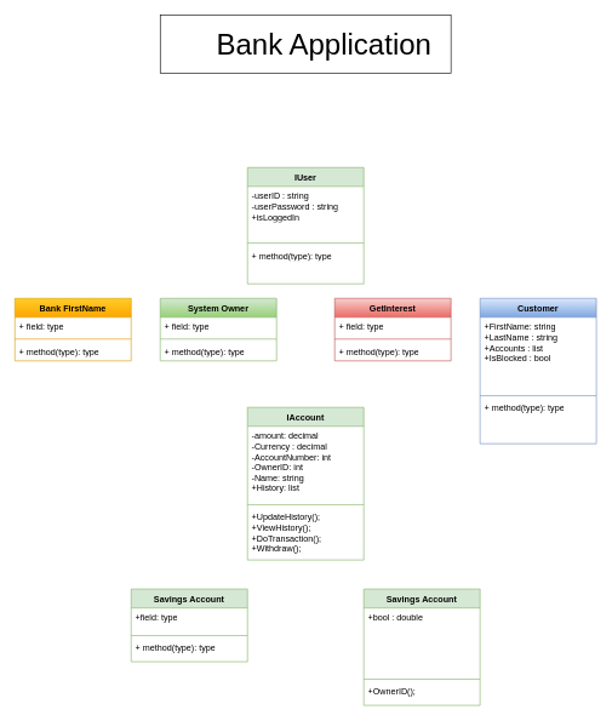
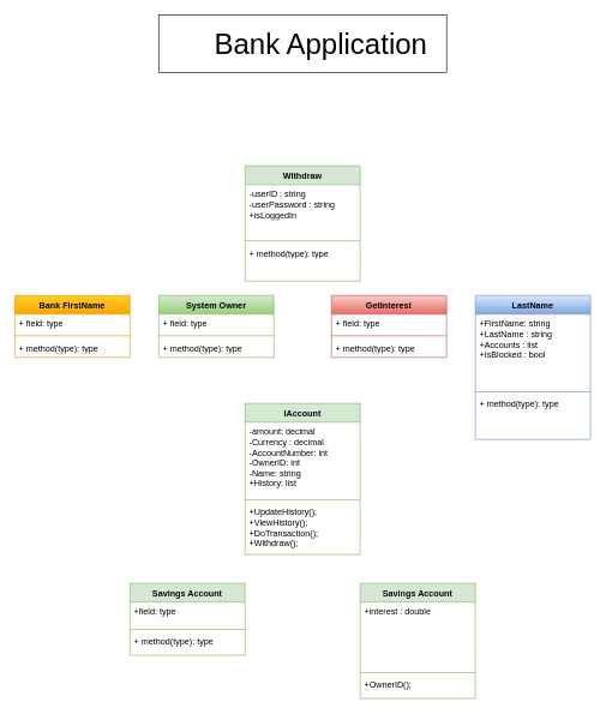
  <mxCell id="0" />
  <mxCell id="1" parent="0" />
- <mxCell id="2" value="IUser" style="swimlane;fontStyle=1;align=center;verticalAlign=top;childLayout=stackLayout;horizontal=1;startSize=26;horizontalStack=0;resizeParent=1;resizeParentMax=0;resizeLast=0;collapsible=1;marginBottom=0;whiteSpace=wrap;html=1;fillColor=#d5e8d4;strokeColor=#82b366;" parent="1" vertex="1"><mxGeometry x="340" y="230" width="160" height="160" as="geometry" /></mxCell>
+ <mxCell id="2" value="Withdraw" style="swimlane;fontStyle=1;align=center;verticalAlign=top;childLayout=stackLayout;horizontal=1;startSize=26;horizontalStack=0;resizeParent=1;resizeParentMax=0;resizeLast=0;collapsible=1;marginBottom=0;whiteSpace=wrap;html=1;fillColor=#d5e8d4;strokeColor=#82b366;" parent="1" vertex="1"><mxGeometry x="340" y="230" width="160" height="160" as="geometry" /></mxCell>
  <mxCell id="3" value="-userID : string&lt;div&gt;-userPassword : string&lt;/div&gt;&lt;div&gt;+isLoggedIn&lt;/div&gt;" style="text;strokeColor=none;fillColor=none;align=left;verticalAlign=top;spacingLeft=4;spacingRight=4;overflow=hidden;rotatable=0;points=[[0,0.5],[1,0.5]];portConstraint=eastwest;whiteSpace=wrap;html=1;" parent="2" vertex="1"><mxGeometry y="26" width="160" height="74" as="geometry" /></mxCell>
  <mxCell id="4" value="" style="line;strokeWidth=1;fillColor=none;align=left;verticalAlign=middle;spacingTop=-1;spacingLeft=3;spacingRight=3;rotatable=0;labelPosition=right;points=[];portConstraint=eastwest;strokeColor=inherit;" parent="2" vertex="1"><mxGeometry y="100" width="160" height="8" as="geometry" /></mxCell>
  <mxCell id="5" value="+ method(type): type" style="text;strokeColor=none;fillColor=none;align=left;verticalAlign=top;spacingLeft=4;spacingRight=4;overflow=hidden;rotatable=0;points=[[0,0.5],[1,0.5]];portConstraint=eastwest;whiteSpace=wrap;html=1;" parent="2" vertex="1"><mxGeometry y="108" width="160" height="52" as="geometry" /></mxCell>
  <mxCell id="6" value="Bank FirstName" style="swimlane;fontStyle=1;align=center;verticalAlign=top;childLayout=stackLayout;horizontal=1;startSize=26;horizontalStack=0;resizeParent=1;resizeParentMax=0;resizeLast=0;collapsible=1;marginBottom=0;whiteSpace=wrap;html=1;fillColor=#ffcd28;strokeColor=#d79b00;gradientColor=#ffa500;" vertex="1" parent="1"><mxGeometry y="410" width="160" height="86" as="geometry" x="20" /></mxCell>
  <mxCell id="7" value="+ field: type" style="text;strokeColor=none;fillColor=none;align=left;verticalAlign=top;spacingLeft=4;spacingRight=4;overflow=hidden;rotatable=0;points=[[0,0.5],[1,0.5]];portConstraint=eastwest;whiteSpace=wrap;html=1;" vertex="1" parent="6"><mxGeometry y="26" width="160" height="26" as="geometry" /></mxCell>
  <mxCell id="8" value="" style="line;strokeWidth=1;fillColor=none;align=left;verticalAlign=middle;spacingTop=-1;spacingLeft=3;spacingRight=3;rotatable=0;labelPosition=right;points=[];portConstraint=eastwest;strokeColor=inherit;" vertex="1" parent="6"><mxGeometry y="52" width="160" height="8" as="geometry" /></mxCell>
  <mxCell id="9" value="+ method(type): type" style="text;strokeColor=none;fillColor=none;align=left;verticalAlign=top;spacingLeft=4;spacingRight=4;overflow=hidden;rotatable=0;points=[[0,0.5],[1,0.5]];portConstraint=eastwest;whiteSpace=wrap;html=1;" vertex="1" parent="6"><mxGeometry y="60" width="160" height="26" as="geometry" /></mxCell>
- <mxCell id="10" value="Customer" style="swimlane;fontStyle=1;align=center;verticalAlign=top;childLayout=stackLayout;horizontal=1;startSize=26;horizontalStack=0;resizeParent=1;resizeParentMax=0;resizeLast=0;collapsible=1;marginBottom=0;whiteSpace=wrap;html=1;fillColor=#dae8fc;gradientColor=#7ea6e0;strokeColor=#6c8ebf;" vertex="1" parent="1"><mxGeometry x="660" y="410" width="160" height="200" as="geometry" /></mxCell>
+ <mxCell id="10" value="LastName" style="swimlane;fontStyle=1;align=center;verticalAlign=top;childLayout=stackLayout;horizontal=1;startSize=26;horizontalStack=0;resizeParent=1;resizeParentMax=0;resizeLast=0;collapsible=1;marginBottom=0;whiteSpace=wrap;html=1;fillColor=#dae8fc;gradientColor=#7ea6e0;strokeColor=#6c8ebf;" vertex="1" parent="1"><mxGeometry x="660" y="410" width="160" height="200" as="geometry" /></mxCell>
  <mxCell id="11" value="+FirstName: string&lt;div&gt;+LastName : string&lt;/div&gt;&lt;div&gt;+Accounts : list&lt;/div&gt;&lt;div&gt;+IsBlocked : bool&lt;/div&gt;" style="text;strokeColor=none;fillColor=none;align=left;verticalAlign=top;spacingLeft=4;spacingRight=4;overflow=hidden;rotatable=0;points=[[0,0.5],[1,0.5]];portConstraint=eastwest;whiteSpace=wrap;html=1;" vertex="1" parent="10"><mxGeometry y="26" width="160" height="104" as="geometry" /></mxCell>
  <mxCell id="12" value="" style="line;strokeWidth=1;fillColor=none;align=left;verticalAlign=middle;spacingTop=-1;spacingLeft=3;spacingRight=3;rotatable=0;labelPosition=right;points=[];portConstraint=eastwest;strokeColor=inherit;" vertex="1" parent="10"><mxGeometry y="130" width="160" height="8" as="geometry" /></mxCell>
  <mxCell id="13" value="+ method(type): type" style="text;strokeColor=none;fillColor=none;align=left;verticalAlign=top;spacingLeft=4;spacingRight=4;overflow=hidden;rotatable=0;points=[[0,0.5],[1,0.5]];portConstraint=eastwest;whiteSpace=wrap;html=1;" vertex="1" parent="10"><mxGeometry y="138" width="160" height="62" as="geometry" /></mxCell>
  <mxCell id="14" value="System Owner" style="swimlane;fontStyle=1;align=center;verticalAlign=top;childLayout=stackLayout;horizontal=1;startSize=26;horizontalStack=0;resizeParent=1;resizeParentMax=0;resizeLast=0;collapsible=1;marginBottom=0;whiteSpace=wrap;html=1;fillColor=#d5e8d4;strokeColor=#82b366;gradientColor=#97d077;" vertex="1" parent="1"><mxGeometry x="220" y="410" width="160" height="86" as="geometry" /></mxCell>
  <mxCell id="15" value="+ field: type" style="text;strokeColor=none;fillColor=none;align=left;verticalAlign=top;spacingLeft=4;spacingRight=4;overflow=hidden;rotatable=0;points=[[0,0.5],[1,0.5]];portConstraint=eastwest;whiteSpace=wrap;html=1;" vertex="1" parent="14"><mxGeometry y="26" width="160" height="26" as="geometry" /></mxCell>
  <mxCell id="16" value="" style="line;strokeWidth=1;fillColor=none;align=left;verticalAlign=middle;spacingTop=-1;spacingLeft=3;spacingRight=3;rotatable=0;labelPosition=right;points=[];portConstraint=eastwest;strokeColor=inherit;" vertex="1" parent="14"><mxGeometry y="52" width="160" height="8" as="geometry" /></mxCell>
  <mxCell id="17" value="+ method(type): type" style="text;strokeColor=none;fillColor=none;align=left;verticalAlign=top;spacingLeft=4;spacingRight=4;overflow=hidden;rotatable=0;points=[[0,0.5],[1,0.5]];portConstraint=eastwest;whiteSpace=wrap;html=1;" vertex="1" parent="14"><mxGeometry y="60" width="160" height="26" as="geometry" /></mxCell>
  <mxCell id="18" value="GetInterest" style="swimlane;fontStyle=1;align=center;verticalAlign=top;childLayout=stackLayout;horizontal=1;startSize=26;horizontalStack=0;resizeParent=1;resizeParentMax=0;resizeLast=0;collapsible=1;marginBottom=0;whiteSpace=wrap;html=1;fillColor=#f8cecc;gradientColor=#ea6b66;strokeColor=#b85450;" vertex="1" parent="1"><mxGeometry x="460" y="410" width="160" height="86" as="geometry" /></mxCell>
  <mxCell id="19" value="+ field: type" style="text;strokeColor=none;fillColor=none;align=left;verticalAlign=top;spacingLeft=4;spacingRight=4;overflow=hidden;rotatable=0;points=[[0,0.5],[1,0.5]];portConstraint=eastwest;whiteSpace=wrap;html=1;" vertex="1" parent="18"><mxGeometry y="26" width="160" height="26" as="geometry" /></mxCell>
  <mxCell id="20" value="" style="line;strokeWidth=1;fillColor=none;align=left;verticalAlign=middle;spacingTop=-1;spacingLeft=3;spacingRight=3;rotatable=0;labelPosition=right;points=[];portConstraint=eastwest;strokeColor=inherit;" vertex="1" parent="18"><mxGeometry y="52" width="160" height="8" as="geometry" /></mxCell>
  <mxCell id="21" value="+ method(type): type" style="text;strokeColor=none;fillColor=none;align=left;verticalAlign=top;spacingLeft=4;spacingRight=4;overflow=hidden;rotatable=0;points=[[0,0.5],[1,0.5]];portConstraint=eastwest;whiteSpace=wrap;html=1;" vertex="1" parent="18"><mxGeometry y="60" width="160" height="26" as="geometry" /></mxCell>
  <mxCell id="22" value="" style="rounded=0;whiteSpace=wrap;html=1;" vertex="1" parent="1"><mxGeometry x="220" y="20" width="400" height="80" as="geometry" /></mxCell>
  <mxCell id="23" value="&lt;font style=&quot;font-size: 40px;&quot;&gt;Bank Application&lt;/font&gt;" style="text;html=1;align=center;verticalAlign=middle;resizable=0;points=[];autosize=1;strokeColor=none;fillColor=none;" vertex="1" parent="1"><mxGeometry x="285" y="30" width="320" height="60" as="geometry" /></mxCell>
  <mxCell id="24" value="IAccount" style="swimlane;fontStyle=1;align=center;verticalAlign=top;childLayout=stackLayout;horizontal=1;startSize=26;horizontalStack=0;resizeParent=1;resizeParentMax=0;resizeLast=0;collapsible=1;marginBottom=0;whiteSpace=wrap;html=1;fillColor=#d5e8d4;strokeColor=#82b366;" vertex="1" parent="1"><mxGeometry x="340" y="560" width="160" height="210" as="geometry" /></mxCell>
  <mxCell id="25" value="-amount: decimal&lt;div&gt;-Currency : decimal&lt;/div&gt;&lt;div&gt;-AccountNumber: int&lt;/div&gt;&lt;div&gt;-OwnerID: int&lt;/div&gt;&lt;div&gt;-Name: string&lt;/div&gt;&lt;div&gt;+History: list&lt;/div&gt;&lt;div&gt;&lt;br&gt;&lt;/div&gt;" style="text;strokeColor=none;fillColor=none;align=left;verticalAlign=top;spacingLeft=4;spacingRight=4;overflow=hidden;rotatable=0;points=[[0,0.5],[1,0.5]];portConstraint=eastwest;whiteSpace=wrap;html=1;" vertex="1" parent="24"><mxGeometry y="26" width="160" height="104" as="geometry" /></mxCell>
  <mxCell id="26" value="" style="line;strokeWidth=1;fillColor=none;align=left;verticalAlign=middle;spacingTop=-1;spacingLeft=3;spacingRight=3;rotatable=0;labelPosition=right;points=[];portConstraint=eastwest;strokeColor=inherit;" vertex="1" parent="24"><mxGeometry y="130" width="160" height="8" as="geometry" /></mxCell>
  <mxCell id="27" value="+UpdateHistory();&amp;nbsp;&lt;div&gt;+ViewHistory();&lt;/div&gt;&lt;div&gt;+DoTransaction();&lt;/div&gt;&lt;div&gt;+Withdraw();&lt;/div&gt;" style="text;strokeColor=none;fillColor=none;align=left;verticalAlign=top;spacingLeft=4;spacingRight=4;overflow=hidden;rotatable=0;points=[[0,0.5],[1,0.5]];portConstraint=eastwest;whiteSpace=wrap;html=1;" vertex="1" parent="24"><mxGeometry y="138" width="160" height="72" as="geometry" /></mxCell>
  <mxCell id="28" value="Savings Account" style="swimlane;fontStyle=1;align=center;verticalAlign=top;childLayout=stackLayout;horizontal=1;startSize=26;horizontalStack=0;resizeParent=1;resizeParentMax=0;resizeLast=0;collapsible=1;marginBottom=0;whiteSpace=wrap;html=1;fillColor=#d5e8d4;strokeColor=#82b366;" vertex="1" parent="1"><mxGeometry x="500" y="810" width="160" height="160" as="geometry" /></mxCell>
- <mxCell id="29" value="&lt;div&gt;+bool : double&lt;/div&gt;" style="text;strokeColor=none;fillColor=none;align=left;verticalAlign=top;spacingLeft=4;spacingRight=4;overflow=hidden;rotatable=0;points=[[0,0.5],[1,0.5]];portConstraint=eastwest;whiteSpace=wrap;html=1;" vertex="1" parent="28"><mxGeometry y="26" width="160" height="94" as="geometry" /></mxCell>
+ <mxCell id="29" value="&lt;div&gt;+interest : double&lt;/div&gt;" style="text;strokeColor=none;fillColor=none;align=left;verticalAlign=top;spacingLeft=4;spacingRight=4;overflow=hidden;rotatable=0;points=[[0,0.5],[1,0.5]];portConstraint=eastwest;whiteSpace=wrap;html=1;" vertex="1" parent="28"><mxGeometry y="26" width="160" height="94" as="geometry" /></mxCell>
  <mxCell id="30" value="" style="line;strokeWidth=1;fillColor=none;align=left;verticalAlign=middle;spacingTop=-1;spacingLeft=3;spacingRight=3;rotatable=0;labelPosition=right;points=[];portConstraint=eastwest;strokeColor=inherit;" vertex="1" parent="28"><mxGeometry y="120" width="160" height="8" as="geometry" /></mxCell>
  <mxCell id="31" value="+OwnerID();" style="text;strokeColor=none;fillColor=none;align=left;verticalAlign=top;spacingLeft=4;spacingRight=4;overflow=hidden;rotatable=0;points=[[0,0.5],[1,0.5]];portConstraint=eastwest;whiteSpace=wrap;html=1;" vertex="1" parent="28"><mxGeometry y="128" width="160" height="32" as="geometry" /></mxCell>
  <mxCell id="32" value="Savings Account" style="swimlane;fontStyle=1;align=center;verticalAlign=top;childLayout=stackLayout;horizontal=1;startSize=26;horizontalStack=0;resizeParent=1;resizeParentMax=0;resizeLast=0;collapsible=1;marginBottom=0;whiteSpace=wrap;html=1;fillColor=#d5e8d4;strokeColor=#82b366;" vertex="1" parent="1"><mxGeometry x="180" y="810" width="160" height="100" as="geometry" /></mxCell>
  <mxCell id="33" value="&lt;div&gt;+field: type&lt;/div&gt;" style="text;strokeColor=none;fillColor=none;align=left;verticalAlign=top;spacingLeft=4;spacingRight=4;overflow=hidden;rotatable=0;points=[[0,0.5],[1,0.5]];portConstraint=eastwest;whiteSpace=wrap;html=1;" vertex="1" parent="32"><mxGeometry y="26" width="160" height="34" as="geometry" /></mxCell>
  <mxCell id="34" value="" style="line;strokeWidth=1;fillColor=none;align=left;verticalAlign=middle;spacingTop=-1;spacingLeft=3;spacingRight=3;rotatable=0;labelPosition=right;points=[];portConstraint=eastwest;strokeColor=inherit;" vertex="1" parent="32"><mxGeometry y="60" width="160" height="8" as="geometry" /></mxCell>
  <mxCell id="35" value="+ method(type): type" style="text;strokeColor=none;fillColor=none;align=left;verticalAlign=top;spacingLeft=4;spacingRight=4;overflow=hidden;rotatable=0;points=[[0,0.5],[1,0.5]];portConstraint=eastwest;whiteSpace=wrap;html=1;" vertex="1" parent="32"><mxGeometry y="68" width="160" height="32" as="geometry" /></mxCell>
